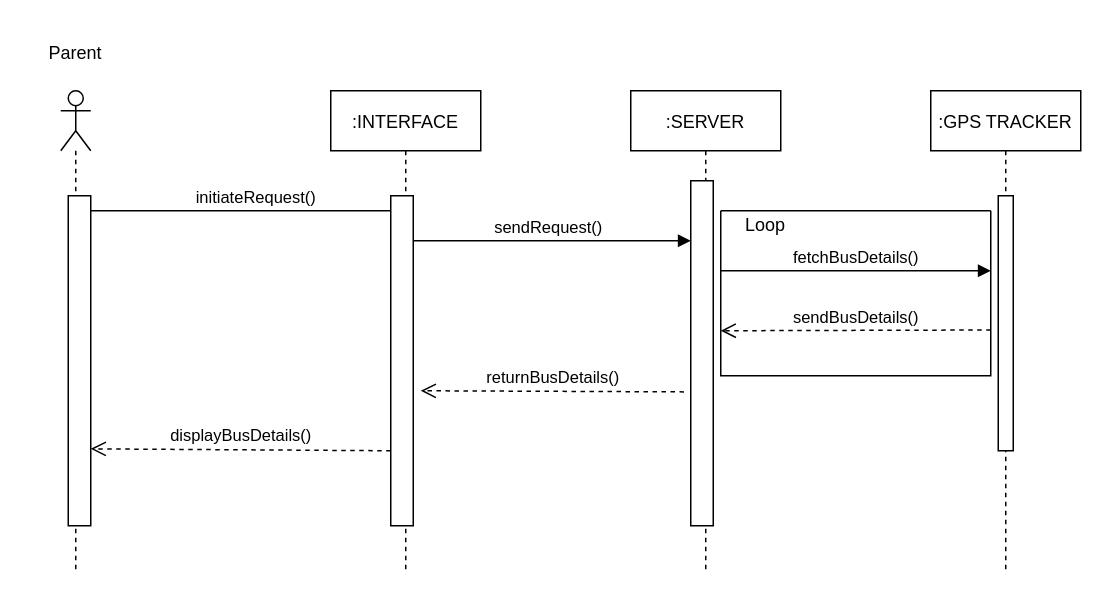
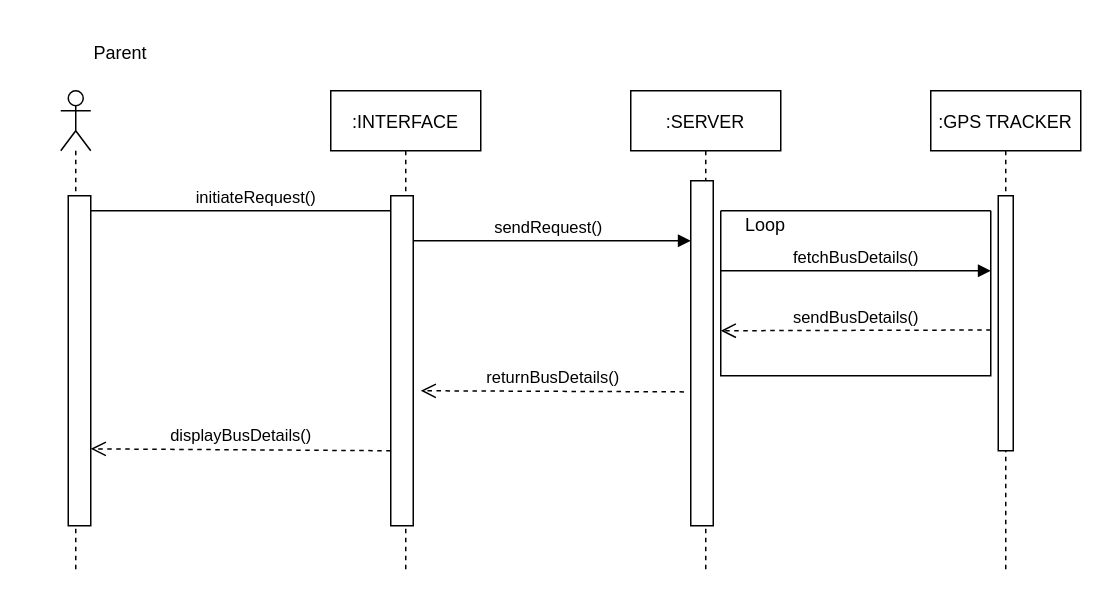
  <mxCell id="0" />
  <mxCell id="1" parent="0" />
  <mxCell id="2" value=":INTERFACE" style="shape=umlLifeline;perimeter=lifelinePerimeter;container=1;collapsible=0;recursiveResize=0;rounded=0;shadow=0;strokeWidth=1;" parent="1" vertex="1"><mxGeometry x="220" y="60" width="100" height="320" as="geometry" /></mxCell>
  <mxCell id="3" value="displayBusDetails()" style="html=1;verticalAlign=bottom;endArrow=open;dashed=1;endSize=8;rounded=0;entryX=1;entryY=0.767;entryDx=0;entryDy=0;entryPerimeter=0;" edge="1" parent="2" target="11"><mxGeometry relative="1" as="geometry"><mxPoint x="40" y="240" as="sourcePoint" /><mxPoint x="-40" y="240" as="targetPoint" /></mxGeometry></mxCell>
  <mxCell id="4" value=":SERVER" style="shape=umlLifeline;perimeter=lifelinePerimeter;container=1;collapsible=0;recursiveResize=0;rounded=0;shadow=0;strokeWidth=1;" parent="1" vertex="1"><mxGeometry x="420" y="60" width="100" height="320" as="geometry" /></mxCell>
  <mxCell id="5" value="" style="points=[];perimeter=orthogonalPerimeter;rounded=0;shadow=0;strokeWidth=1;" parent="4" vertex="1"><mxGeometry x="40" y="60" width="15" height="230" as="geometry" /></mxCell>
  <mxCell id="6" value="sendRequest()" style="html=1;verticalAlign=bottom;endArrow=block;rounded=0;exitX=0.667;exitY=0.136;exitDx=0;exitDy=0;exitPerimeter=0;" edge="1" parent="4" source="18"><mxGeometry width="80" relative="1" as="geometry"><mxPoint x="-140" y="100" as="sourcePoint" /><mxPoint x="40" y="100" as="targetPoint" /></mxGeometry></mxCell>
  <mxCell id="7" value=":GPS TRACKER" style="shape=umlLifeline;perimeter=lifelinePerimeter;container=1;collapsible=0;recursiveResize=0;rounded=0;shadow=0;strokeWidth=1;" vertex="1" parent="1"><mxGeometry x="620" y="60" width="100" height="320" as="geometry" /></mxCell>
  <mxCell id="8" value="" style="points=[];perimeter=orthogonalPerimeter;rounded=0;shadow=0;strokeWidth=1;" vertex="1" parent="7"><mxGeometry x="45" y="70" width="10" height="170" as="geometry" /></mxCell>
  <mxCell id="9" value="sendBusDetails()" style="html=1;verticalAlign=bottom;endArrow=open;dashed=1;endSize=8;rounded=0;" edge="1" parent="7"><mxGeometry relative="1" as="geometry"><mxPoint x="40" y="159.5" as="sourcePoint" /><mxPoint x="-140" y="160" as="targetPoint" /></mxGeometry></mxCell>
  <mxCell id="10" value="" style="shape=umlLifeline;participant=umlActor;perimeter=lifelinePerimeter;whiteSpace=wrap;html=1;container=1;collapsible=0;recursiveResize=0;verticalAlign=top;spacingTop=36;outlineConnect=0;" vertex="1" parent="1"><mxGeometry x="40" y="60" width="20" height="320" as="geometry" /></mxCell>
  <mxCell id="11" value="" style="html=1;points=[];perimeter=orthogonalPerimeter;" vertex="1" parent="10"><mxGeometry x="5" y="70" width="15" height="220" as="geometry" /></mxCell>
  <mxCell id="12" value="initiateRequest()" style="html=1;verticalAlign=bottom;endArrow=block;rounded=0;startArrow=none;" edge="1" parent="1" source="18"><mxGeometry x="NaN" y="90" width="80" relative="1" as="geometry"><mxPoint x="60" y="140" as="sourcePoint" /><mxPoint x="260" y="140" as="targetPoint" /><mxPoint x="-90" as="offset" /></mxGeometry></mxCell>
  <mxCell id="13" value="fetchBusDetails()" style="html=1;verticalAlign=bottom;endArrow=block;rounded=0;" edge="1" parent="1"><mxGeometry width="80" relative="1" as="geometry"><mxPoint x="480" y="180" as="sourcePoint" /><mxPoint x="660" y="180" as="targetPoint" /></mxGeometry></mxCell>
  <mxCell id="14" value="returnBusDetails()" style="html=1;verticalAlign=bottom;endArrow=open;dashed=1;endSize=8;rounded=0;exitX=-0.3;exitY=0.612;exitDx=0;exitDy=0;exitPerimeter=0;" edge="1" parent="1" source="5"><mxGeometry relative="1" as="geometry"><mxPoint x="380" y="280" as="sourcePoint" /><mxPoint x="280" y="260" as="targetPoint" /></mxGeometry></mxCell>
- <mxCell id="15" value="Parent" style="text;html=1;strokeColor=none;fillColor=none;align=center;verticalAlign=middle;whiteSpace=wrap;rounded=0;" vertex="1" parent="1"><mxGeometry x="20" y="20" width="60" height="30" as="geometry" /></mxCell>
+ <mxCell id="15" value="Parent" style="text;html=1;strokeColor=none;fillColor=none;align=center;verticalAlign=middle;whiteSpace=wrap;rounded=0;" vertex="1" parent="1"><mxGeometry x="50" y="20" width="60" height="30" as="geometry" /></mxCell>
  <mxCell id="16" value="" style="swimlane;startSize=0;" vertex="1" parent="1"><mxGeometry x="480" y="140" width="180" height="110" as="geometry" /></mxCell>
  <mxCell id="17" value="Loop" style="text;html=1;strokeColor=none;fillColor=none;align=center;verticalAlign=middle;whiteSpace=wrap;rounded=0;" vertex="1" parent="16"><mxGeometry width="60" height="20" as="geometry" /></mxCell>
  <mxCell id="18" value="" style="points=[];perimeter=orthogonalPerimeter;rounded=0;shadow=0;strokeWidth=1;" parent="1" vertex="1"><mxGeometry x="260" y="130" width="15" height="220" as="geometry" /></mxCell>
  <mxCell id="19" value="" style="html=1;verticalAlign=bottom;endArrow=none;rounded=0;" edge="1" parent="1" target="18"><mxGeometry width="80" relative="1" as="geometry"><mxPoint x="60" y="140" as="sourcePoint" /><mxPoint x="260" y="140" as="targetPoint" /></mxGeometry></mxCell>
